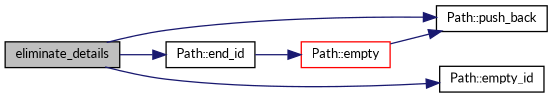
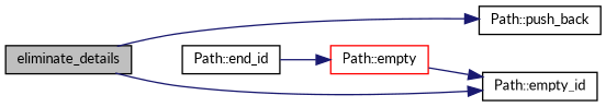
  digraph {
    fontname=Lato
    rankdir=LR
    node [color=black fillcolor=white fontname=Lato fontsize=10 shape=record style=filled]
    edge [color=midnightblue fontname=Lato fontsize=10 labelfontname=Helvetica labelfontsize=10 style=solid]
    n1 [fillcolor=grey75 fontcolor=black height=0.2 label=eliminate_details width=0.4]
    n2 [height=0.2 label="Path::push_back" width=0.4]
    n3 [height=0.2 label="Path::end_id" width=0.4]
    n4 [height=0.2 label="Path::empty_id" width=0.4]
    n5 [color=red height=0.2 label="Path::empty" width=0.4]
    n1 -> n2
-   n1 -> n3
    n1 -> n4
    n3 -> n5
-   n5 -> n2
+   n5 -> n4
  }
